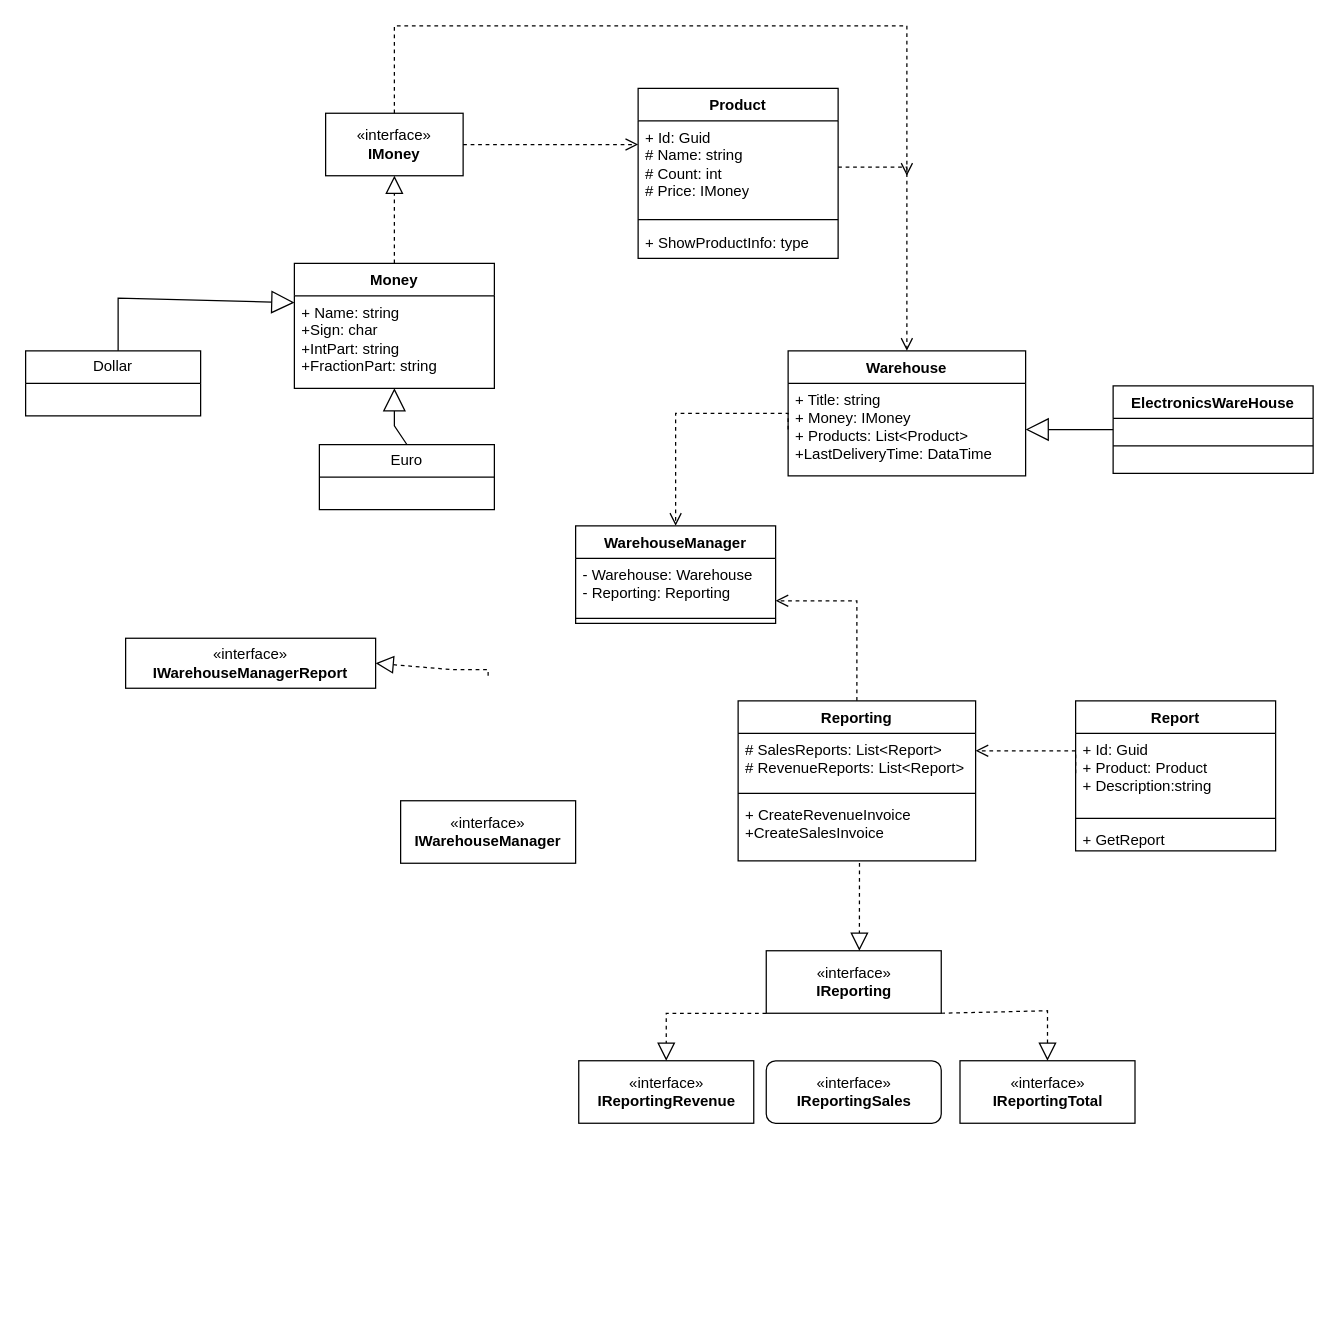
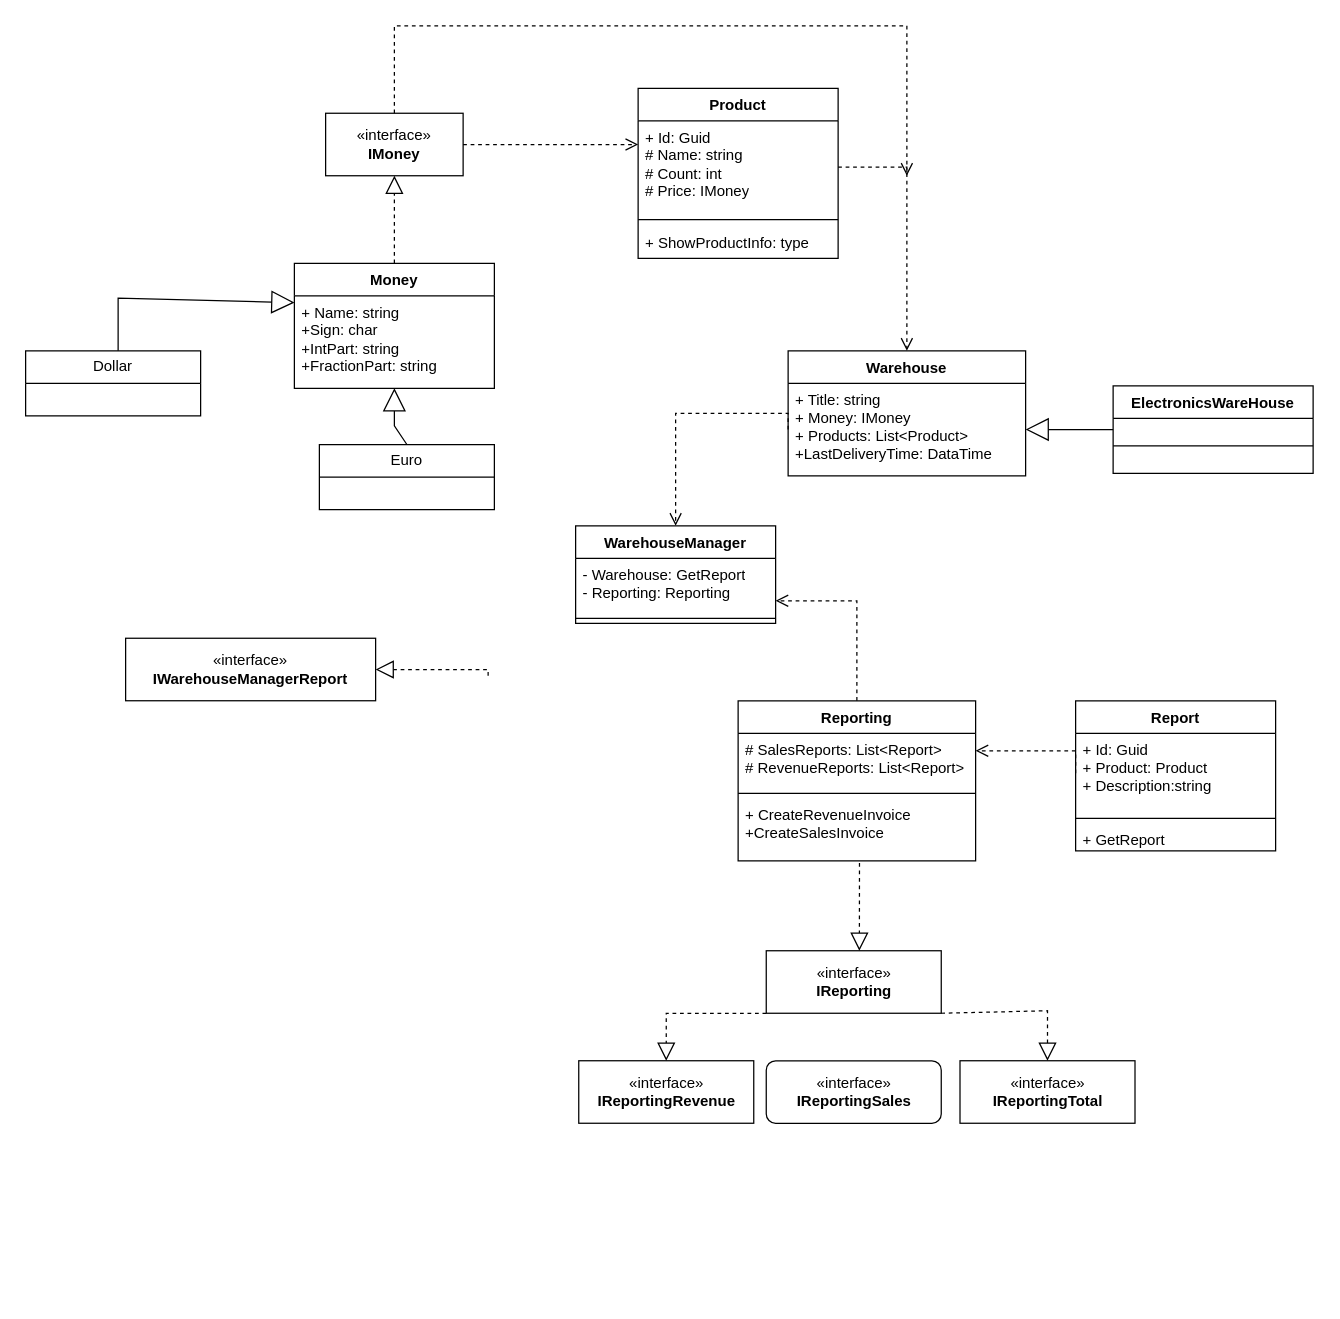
  <mxCell id="0" />
  <mxCell id="1" parent="0" />
  <mxCell id="2" value="«interface»&lt;br&gt;&lt;b&gt;IMoney&lt;br&gt;&lt;/b&gt;" style="html=1;whiteSpace=wrap;" vertex="1" parent="1"><mxGeometry x="260" y="90" width="110" height="50" as="geometry" /></mxCell>
  <mxCell id="3" value="Money" style="swimlane;fontStyle=1;align=center;verticalAlign=top;childLayout=stackLayout;horizontal=1;startSize=26;horizontalStack=0;resizeParent=1;resizeParentMax=0;resizeLast=0;collapsible=1;marginBottom=0;whiteSpace=wrap;html=1;" vertex="1" parent="1"><mxGeometry x="235" y="210" width="160" height="100" as="geometry" /></mxCell>
  <mxCell id="4" value="+ Name: string&lt;br&gt;+Sign: char&lt;br&gt;+IntPart: string&lt;br&gt;+FractionPart: string" style="text;strokeColor=none;fillColor=none;align=left;verticalAlign=top;spacingLeft=4;spacingRight=4;overflow=hidden;rotatable=0;points=[[0,0.5],[1,0.5]];portConstraint=eastwest;whiteSpace=wrap;html=1;" vertex="1" parent="3"><mxGeometry y="26" width="160" height="74" as="geometry" /></mxCell>
  <mxCell id="5" value="Dollar" style="swimlane;fontStyle=0;childLayout=stackLayout;horizontal=1;startSize=26;fillColor=none;horizontalStack=0;resizeParent=1;resizeParentMax=0;resizeLast=0;collapsible=1;marginBottom=0;whiteSpace=wrap;html=1;" vertex="1" parent="1"><mxGeometry x="20" y="280" width="140" height="52" as="geometry" /></mxCell>
  <mxCell id="6" value="Euro" style="swimlane;fontStyle=0;childLayout=stackLayout;horizontal=1;startSize=26;fillColor=none;horizontalStack=0;resizeParent=1;resizeParentMax=0;resizeLast=0;collapsible=1;marginBottom=0;whiteSpace=wrap;html=1;" vertex="1" parent="1"><mxGeometry x="255" y="355" width="140" height="52" as="geometry" /></mxCell>
- <mxCell id="7" value="«interface»&lt;br&gt;&lt;b&gt;IWarehouseManager&lt;br&gt;&lt;/b&gt;" style="html=1;whiteSpace=wrap;" vertex="1" parent="1"><mxGeometry x="320" y="640" width="140" height="50" as="geometry" /></mxCell>
  <mxCell id="8" value="WarehouseManager" style="swimlane;fontStyle=1;align=center;verticalAlign=top;childLayout=stackLayout;horizontal=1;startSize=26;horizontalStack=0;resizeParent=1;resizeParentMax=0;resizeLast=0;collapsible=1;marginBottom=0;whiteSpace=wrap;html=1;" vertex="1" parent="1"><mxGeometry x="460" y="420" width="160" height="78" as="geometry" /></mxCell>
- <mxCell id="9" value="- Warehouse: Warehouse&lt;br style=&quot;border-color: var(--border-color);&quot;&gt;- Reporting: Reporting" style="text;strokeColor=none;fillColor=none;align=left;verticalAlign=top;spacingLeft=4;spacingRight=4;overflow=hidden;rotatable=0;points=[[0,0.5],[1,0.5]];portConstraint=eastwest;whiteSpace=wrap;html=1;" vertex="1" parent="8"><mxGeometry y="26" width="160" height="44" as="geometry" /></mxCell>
+ <mxCell id="9" value="- Warehouse: GetReport&lt;br style=&quot;border-color: var(--border-color);&quot;&gt;- Reporting: Reporting" style="text;strokeColor=none;fillColor=none;align=left;verticalAlign=top;spacingLeft=4;spacingRight=4;overflow=hidden;rotatable=0;points=[[0,0.5],[1,0.5]];portConstraint=eastwest;whiteSpace=wrap;html=1;" vertex="1" parent="8"><mxGeometry y="26" width="160" height="44" as="geometry" /></mxCell>
  <mxCell id="10" value="" style="line;strokeWidth=1;fillColor=none;align=left;verticalAlign=middle;spacingTop=-1;spacingLeft=3;spacingRight=3;rotatable=0;labelPosition=right;points=[];portConstraint=eastwest;strokeColor=inherit;" vertex="1" parent="8"><mxGeometry y="70" width="160" height="8" as="geometry" /></mxCell>
  <mxCell id="11" value="Reporting" style="swimlane;fontStyle=1;align=center;verticalAlign=top;childLayout=stackLayout;horizontal=1;startSize=26;horizontalStack=0;resizeParent=1;resizeParentMax=0;resizeLast=0;collapsible=1;marginBottom=0;whiteSpace=wrap;html=1;" vertex="1" parent="1"><mxGeometry x="590" y="560" width="190" height="128" as="geometry" /></mxCell>
  <mxCell id="12" value="# SalesReports: List&amp;lt;Report&amp;gt;&lt;br&gt;# RevenueReports: List&amp;lt;Report&amp;gt;&lt;br&gt;" style="text;strokeColor=none;fillColor=none;align=left;verticalAlign=top;spacingLeft=4;spacingRight=4;overflow=hidden;rotatable=0;points=[[0,0.5],[1,0.5]];portConstraint=eastwest;whiteSpace=wrap;html=1;" vertex="1" parent="11"><mxGeometry y="26" width="190" height="44" as="geometry" /></mxCell>
  <mxCell id="13" value="" style="line;strokeWidth=1;fillColor=none;align=left;verticalAlign=middle;spacingTop=-1;spacingLeft=3;spacingRight=3;rotatable=0;labelPosition=right;points=[];portConstraint=eastwest;strokeColor=inherit;" vertex="1" parent="11"><mxGeometry y="70" width="190" height="8" as="geometry" /></mxCell>
  <mxCell id="14" value="+&amp;nbsp;CreateRevenueInvoice&lt;br&gt;+CreateSalesInvoice" style="text;strokeColor=none;fillColor=none;align=left;verticalAlign=top;spacingLeft=4;spacingRight=4;overflow=hidden;rotatable=0;points=[[0,0.5],[1,0.5]];portConstraint=eastwest;whiteSpace=wrap;html=1;" vertex="1" parent="11"><mxGeometry y="78" width="190" height="50" as="geometry" /></mxCell>
  <mxCell id="15" value="" style="endArrow=block;dashed=1;endFill=0;endSize=12;html=1;rounded=0;exitX=0.5;exitY=0;exitDx=0;exitDy=0;" edge="1" parent="1" source="3"><mxGeometry width="160" relative="1" as="geometry"><mxPoint x="1397" y="550" as="sourcePoint" /><mxPoint x="315" y="140" as="targetPoint" /><Array as="points" /></mxGeometry></mxCell>
  <mxCell id="16" value="Product" style="swimlane;fontStyle=1;align=center;verticalAlign=top;childLayout=stackLayout;horizontal=1;startSize=26;horizontalStack=0;resizeParent=1;resizeParentMax=0;resizeLast=0;collapsible=1;marginBottom=0;whiteSpace=wrap;html=1;" vertex="1" parent="1"><mxGeometry x="510" y="70" width="160" height="136" as="geometry" /></mxCell>
  <mxCell id="17" value="+&amp;nbsp;Id: Guid&lt;br&gt;# Name: string&lt;br&gt;# Count: int&lt;br&gt;# Price: IMoney" style="text;strokeColor=none;fillColor=none;align=left;verticalAlign=top;spacingLeft=4;spacingRight=4;overflow=hidden;rotatable=0;points=[[0,0.5],[1,0.5]];portConstraint=eastwest;whiteSpace=wrap;html=1;" vertex="1" parent="16"><mxGeometry y="26" width="160" height="74" as="geometry" /></mxCell>
  <mxCell id="18" value="" style="line;strokeWidth=1;fillColor=none;align=left;verticalAlign=middle;spacingTop=-1;spacingLeft=3;spacingRight=3;rotatable=0;labelPosition=right;points=[];portConstraint=eastwest;strokeColor=inherit;" vertex="1" parent="16"><mxGeometry y="100" width="160" height="10" as="geometry" /></mxCell>
  <mxCell id="19" value="+ ShowProductInfo: type" style="text;strokeColor=none;fillColor=none;align=left;verticalAlign=top;spacingLeft=4;spacingRight=4;overflow=hidden;rotatable=0;points=[[0,0.5],[1,0.5]];portConstraint=eastwest;whiteSpace=wrap;html=1;" vertex="1" parent="16"><mxGeometry y="110" width="160" height="26" as="geometry" /></mxCell>
  <mxCell id="20" value="Warehouse" style="swimlane;fontStyle=1;align=center;verticalAlign=top;childLayout=stackLayout;horizontal=1;startSize=26;horizontalStack=0;resizeParent=1;resizeParentMax=0;resizeLast=0;collapsible=1;marginBottom=0;whiteSpace=wrap;html=1;" vertex="1" parent="1"><mxGeometry x="630" y="280" width="190" height="100" as="geometry" /></mxCell>
  <mxCell id="21" value="+ Title: string&lt;br&gt;+&amp;nbsp;Money: IMoney&lt;br&gt;+&amp;nbsp;Products: List&amp;lt;Product&amp;gt;&lt;br&gt;+LastDeliveryTime: DataTime" style="text;strokeColor=none;fillColor=none;align=left;verticalAlign=top;spacingLeft=4;spacingRight=4;overflow=hidden;rotatable=0;points=[[0,0.5],[1,0.5]];portConstraint=eastwest;whiteSpace=wrap;html=1;" vertex="1" parent="20"><mxGeometry y="26" width="190" height="74" as="geometry" /></mxCell>
  <mxCell id="22" value="ElectronicsWareHouse" style="swimlane;fontStyle=1;align=center;verticalAlign=top;childLayout=stackLayout;horizontal=1;startSize=26;horizontalStack=0;resizeParent=1;resizeParentMax=0;resizeLast=0;collapsible=1;marginBottom=0;whiteSpace=wrap;html=1;" vertex="1" parent="1"><mxGeometry x="890" y="308" width="160" height="70" as="geometry" /></mxCell>
  <mxCell id="23" value="" style="line;strokeWidth=1;fillColor=none;align=left;verticalAlign=middle;spacingTop=-1;spacingLeft=3;spacingRight=3;rotatable=0;labelPosition=right;points=[];portConstraint=eastwest;strokeColor=inherit;" vertex="1" parent="22"><mxGeometry y="26" width="160" height="44" as="geometry" /></mxCell>
  <mxCell id="24" value="" style="html=1;verticalAlign=bottom;endArrow=open;dashed=1;endSize=8;edgeStyle=elbowEdgeStyle;elbow=vertical;curved=0;rounded=0;exitX=1;exitY=0.5;exitDx=0;exitDy=0;entryX=0.5;entryY=0;entryDx=0;entryDy=0;" edge="1" parent="1" source="17" target="20"><mxGeometry relative="1" as="geometry"><mxPoint x="580" y="210" as="sourcePoint" /><mxPoint x="900" y="150" as="targetPoint" /><Array as="points"><mxPoint x="725" y="133" /><mxPoint x="918" y="190" /></Array></mxGeometry></mxCell>
  <mxCell id="25" value="" style="html=1;verticalAlign=bottom;endArrow=open;dashed=1;endSize=8;edgeStyle=elbowEdgeStyle;elbow=vertical;curved=0;rounded=0;entryX=0.5;entryY=0;entryDx=0;entryDy=0;exitX=0;exitY=0.5;exitDx=0;exitDy=0;" edge="1" parent="1" source="21" target="8"><mxGeometry relative="1" as="geometry"><mxPoint x="620" y="330" as="sourcePoint" /><mxPoint x="861" y="323" as="targetPoint" /><Array as="points"><mxPoint x="510" y="330" /><mxPoint x="930" y="442" /><mxPoint x="860" y="372" /></Array></mxGeometry></mxCell>
  <mxCell id="26" value="" style="endArrow=block;endSize=16;endFill=0;html=1;rounded=0;exitX=0.5;exitY=0;exitDx=0;exitDy=0;" edge="1" parent="1" source="6" target="4"><mxGeometry x="-0.002" width="160" relative="1" as="geometry"><mxPoint x="670" y="290" as="sourcePoint" /><mxPoint x="830" y="290" as="targetPoint" /><Array as="points"><mxPoint x="315" y="340" /></Array><mxPoint as="offset" /></mxGeometry></mxCell>
  <mxCell id="27" value="" style="endArrow=block;endSize=16;endFill=0;html=1;rounded=0;exitX=0.5;exitY=0;exitDx=0;exitDy=0;entryX=0;entryY=0.074;entryDx=0;entryDy=0;entryPerimeter=0;" edge="1" parent="1" target="4"><mxGeometry x="-0.002" width="160" relative="1" as="geometry"><mxPoint x="94" y="280" as="sourcePoint" /><mxPoint x="210" y="240" as="targetPoint" /><Array as="points"><mxPoint x="94" y="238" /></Array><mxPoint as="offset" /></mxGeometry></mxCell>
  <mxCell id="28" value="" style="html=1;verticalAlign=bottom;endArrow=open;dashed=1;endSize=8;edgeStyle=elbowEdgeStyle;elbow=vertical;curved=0;rounded=0;" edge="1" parent="1"><mxGeometry x="0.862" y="1197" relative="1" as="geometry"><mxPoint x="370" y="115" as="sourcePoint" /><mxPoint x="510" y="115" as="targetPoint" /><Array as="points"><mxPoint x="430" y="115" /><mxPoint x="470" y="40" /></Array><mxPoint x="-52" y="-348" as="offset" /></mxGeometry></mxCell>
  <mxCell id="29" value="" style="endArrow=block;endSize=16;endFill=0;html=1;rounded=0;exitX=0;exitY=0.5;exitDx=0;exitDy=0;entryX=1;entryY=0.5;entryDx=0;entryDy=0;" edge="1" parent="1" source="22" target="21"><mxGeometry x="-0.002" width="160" relative="1" as="geometry"><mxPoint x="1190" y="437" as="sourcePoint" /><mxPoint x="1130" y="445" as="targetPoint" /><Array as="points" /><mxPoint as="offset" /></mxGeometry></mxCell>
  <mxCell id="30" value="" style="html=1;verticalAlign=bottom;endArrow=open;dashed=1;endSize=8;edgeStyle=elbowEdgeStyle;elbow=vertical;curved=0;rounded=0;exitX=0.5;exitY=0;exitDx=0;exitDy=0;" edge="1" parent="1" source="2"><mxGeometry x="0.862" y="1197" relative="1" as="geometry"><mxPoint x="380" y="125" as="sourcePoint" /><mxPoint x="725" y="140" as="targetPoint" /><Array as="points"><mxPoint x="580" y="20" /><mxPoint x="430" y="200" /><mxPoint x="670" y="180" /><mxPoint x="480" y="50" /></Array><mxPoint x="-52" y="-348" as="offset" /></mxGeometry></mxCell>
- <mxCell id="31" value="«interface»&lt;br&gt;&lt;b&gt;IWarehouseManagerReport&lt;br&gt;&lt;/b&gt;" style="html=1;whiteSpace=wrap;" vertex="1" parent="1"><mxGeometry x="100" y="510" width="200" height="40" as="geometry" /></mxCell>
+ <mxCell id="31" value="«interface»&lt;br&gt;&lt;b&gt;IWarehouseManagerReport&lt;br&gt;&lt;/b&gt;" style="html=1;whiteSpace=wrap;" vertex="1" parent="1"><mxGeometry x="100" y="510" width="200" height="50" as="geometry" /></mxCell>
  <mxCell id="32" value="" style="endArrow=block;dashed=1;endFill=0;endSize=12;html=1;rounded=0;entryX=1;entryY=0.5;entryDx=0;entryDy=0;" edge="1" parent="1" target="31"><mxGeometry width="160" relative="1" as="geometry"><mxPoint x="390" y="540" as="sourcePoint" /><mxPoint x="400" y="650" as="targetPoint" /><Array as="points"><mxPoint x="390" y="535" /><mxPoint x="360" y="535" /></Array></mxGeometry></mxCell>
  <mxCell id="33" value="" style="html=1;verticalAlign=bottom;endArrow=open;dashed=1;endSize=8;edgeStyle=elbowEdgeStyle;elbow=vertical;curved=0;rounded=0;exitX=0.5;exitY=0;exitDx=0;exitDy=0;" edge="1" parent="1" source="11"><mxGeometry relative="1" as="geometry"><mxPoint x="710" y="822" as="sourcePoint" /><mxPoint x="620" y="480" as="targetPoint" /><Array as="points"><mxPoint x="660" y="480" /><mxPoint x="625" y="1023" /><mxPoint x="555" y="953" /></Array></mxGeometry></mxCell>
  <mxCell id="34" value="Report" style="swimlane;fontStyle=1;align=center;verticalAlign=top;childLayout=stackLayout;horizontal=1;startSize=26;horizontalStack=0;resizeParent=1;resizeParentMax=0;resizeLast=0;collapsible=1;marginBottom=0;whiteSpace=wrap;html=1;" vertex="1" parent="1"><mxGeometry x="860" y="560" width="160" height="120" as="geometry" /></mxCell>
  <mxCell id="35" value="+ Id: Guid&lt;br&gt;+ Product: Product&lt;br&gt;+ Description:string" style="text;strokeColor=none;fillColor=none;align=left;verticalAlign=top;spacingLeft=4;spacingRight=4;overflow=hidden;rotatable=0;points=[[0,0.5],[1,0.5]];portConstraint=eastwest;whiteSpace=wrap;html=1;" vertex="1" parent="34"><mxGeometry y="26" width="160" height="64" as="geometry" /></mxCell>
  <mxCell id="36" value="" style="line;strokeWidth=1;fillColor=none;align=left;verticalAlign=middle;spacingTop=-1;spacingLeft=3;spacingRight=3;rotatable=0;labelPosition=right;points=[];portConstraint=eastwest;strokeColor=inherit;" vertex="1" parent="34"><mxGeometry y="90" width="160" height="8" as="geometry" /></mxCell>
  <mxCell id="37" value="+ GetReport" style="text;strokeColor=none;fillColor=none;align=left;verticalAlign=top;spacingLeft=4;spacingRight=4;overflow=hidden;rotatable=0;points=[[0,0.5],[1,0.5]];portConstraint=eastwest;whiteSpace=wrap;html=1;" vertex="1" parent="34"><mxGeometry y="98" width="160" height="22" as="geometry" /></mxCell>
  <mxCell id="38" value="«interface»&lt;br&gt;&lt;b&gt;IReportingRevenue&lt;br&gt;&lt;/b&gt;" style="html=1;whiteSpace=wrap;" vertex="1" parent="1"><mxGeometry x="462.5" y="848" width="140" height="50" as="geometry" /></mxCell>
  <mxCell id="39" value="«interface»&lt;br&gt;&lt;b style=&quot;border-color: var(--border-color);&quot;&gt;IReportingSales&lt;/b&gt;&lt;b&gt;&lt;br&gt;&lt;/b&gt;" style="html=1;whiteSpace=wrap;rounded=1;" vertex="1" parent="1"><mxGeometry x="612.5" y="848" width="140" height="50" as="geometry" /></mxCell>
  <mxCell id="40" value="«interface»&lt;br&gt;&lt;b style=&quot;border-color: var(--border-color);&quot;&gt;IReportingTotal&lt;/b&gt;&lt;b&gt;&lt;br&gt;&lt;/b&gt;" style="html=1;whiteSpace=wrap;" vertex="1" parent="1"><mxGeometry x="767.5" y="848" width="140" height="50" as="geometry" /></mxCell>
  <mxCell id="41" value="«interface»&lt;br&gt;&lt;b&gt;IReporting&lt;br&gt;&lt;/b&gt;" style="html=1;whiteSpace=wrap;" vertex="1" parent="1"><mxGeometry x="612.5" y="760" width="140" height="50" as="geometry" /></mxCell>
  <mxCell id="42" value="" style="endArrow=block;dashed=1;endFill=0;endSize=12;html=1;rounded=0;exitX=0;exitY=1;exitDx=0;exitDy=0;entryX=0.5;entryY=0;entryDx=0;entryDy=0;" edge="1" parent="1" source="41"><mxGeometry width="160" relative="1" as="geometry"><mxPoint x="602.5" y="676" as="sourcePoint" /><mxPoint x="532.5" y="848" as="targetPoint" /><Array as="points"><mxPoint x="532.5" y="810" /></Array></mxGeometry></mxCell>
  <mxCell id="43" value="" style="endArrow=block;dashed=1;endFill=0;endSize=12;html=1;rounded=0;exitX=1;exitY=1;exitDx=0;exitDy=0;" edge="1" parent="1" source="41"><mxGeometry width="160" relative="1" as="geometry"><mxPoint x="632.5" y="830" as="sourcePoint" /><mxPoint x="837.5" y="848" as="targetPoint" /><Array as="points"><mxPoint x="837.5" y="808" /></Array></mxGeometry></mxCell>
  <mxCell id="44" value="" style="html=1;verticalAlign=bottom;endArrow=open;dashed=1;endSize=8;edgeStyle=elbowEdgeStyle;elbow=vertical;curved=0;rounded=0;exitX=0;exitY=0.5;exitDx=0;exitDy=0;" edge="1" parent="1" source="35"><mxGeometry relative="1" as="geometry"><mxPoint x="680" y="570" as="sourcePoint" /><mxPoint x="780" as="targetPoint" y="600" /><Array as="points"><mxPoint x="830" y="600" /><mxPoint x="635" y="1033" /><mxPoint x="565" y="963" /></Array></mxGeometry></mxCell>
  <mxCell id="45" value="" style="endArrow=block;dashed=1;endFill=0;endSize=12;html=1;rounded=0;exitX=0.511;exitY=1.037;exitDx=0;exitDy=0;exitPerimeter=0;" edge="1" parent="1" source="14"><mxGeometry width="160" relative="1" as="geometry"><mxPoint x="470" y="478" as="sourcePoint" /><mxPoint x="687" y="760" as="targetPoint" /><Array as="points" /></mxGeometry></mxCell>
